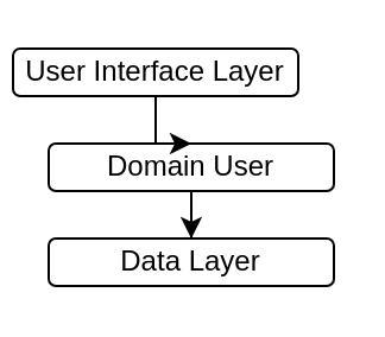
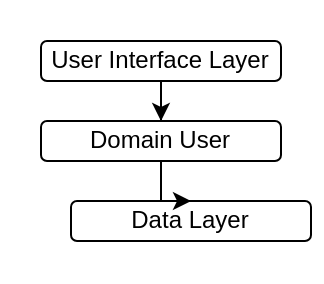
  <mxCell id="0" />
  <mxCell id="1" parent="0" />
  <mxCell id="2" value="" style="edgeStyle=orthogonalEdgeStyle;rounded=0;orthogonalLoop=1;jettySize=auto;html=1;entryX=0.5;entryY=0;entryDx=0;entryDy=0;" parent="1" source="3" target="5" edge="1"><mxGeometry relative="1" as="geometry" /></mxCell>
- <mxCell id="3" value="User Interface Layer" style="rounded=1;whiteSpace=wrap;html=1;fillColor=none;" parent="1" vertex="1"><mxGeometry x="5" y="20" width="120" height="20" as="geometry" /></mxCell>
+ <mxCell id="3" value="User Interface Layer" style="rounded=1;whiteSpace=wrap;html=1;fillColor=none;" parent="1" vertex="1"><mxGeometry width="120" height="20" as="geometry" x="20" y="20" /></mxCell>
  <mxCell id="4" value="" style="edgeStyle=orthogonalEdgeStyle;rounded=0;orthogonalLoop=1;jettySize=auto;html=1;" parent="1" source="5" target="6" edge="1"><mxGeometry relative="1" as="geometry" /></mxCell>
  <mxCell id="5" value="Domain User" style="rounded=1;whiteSpace=wrap;html=1;fillColor=none;" parent="1" vertex="1"><mxGeometry y="60" width="120" height="20" as="geometry" x="20" /></mxCell>
- <mxCell id="6" value="Data Layer" style="rounded=1;whiteSpace=wrap;html=1;fillColor=none;" parent="1" vertex="1"><mxGeometry y="100" width="120" height="20" as="geometry" x="20" /></mxCell>
+ <mxCell id="6" value="Data Layer" style="rounded=1;whiteSpace=wrap;html=1;fillColor=none;" parent="1" vertex="1"><mxGeometry x="35" y="100" width="120" height="20" as="geometry" /></mxCell>
